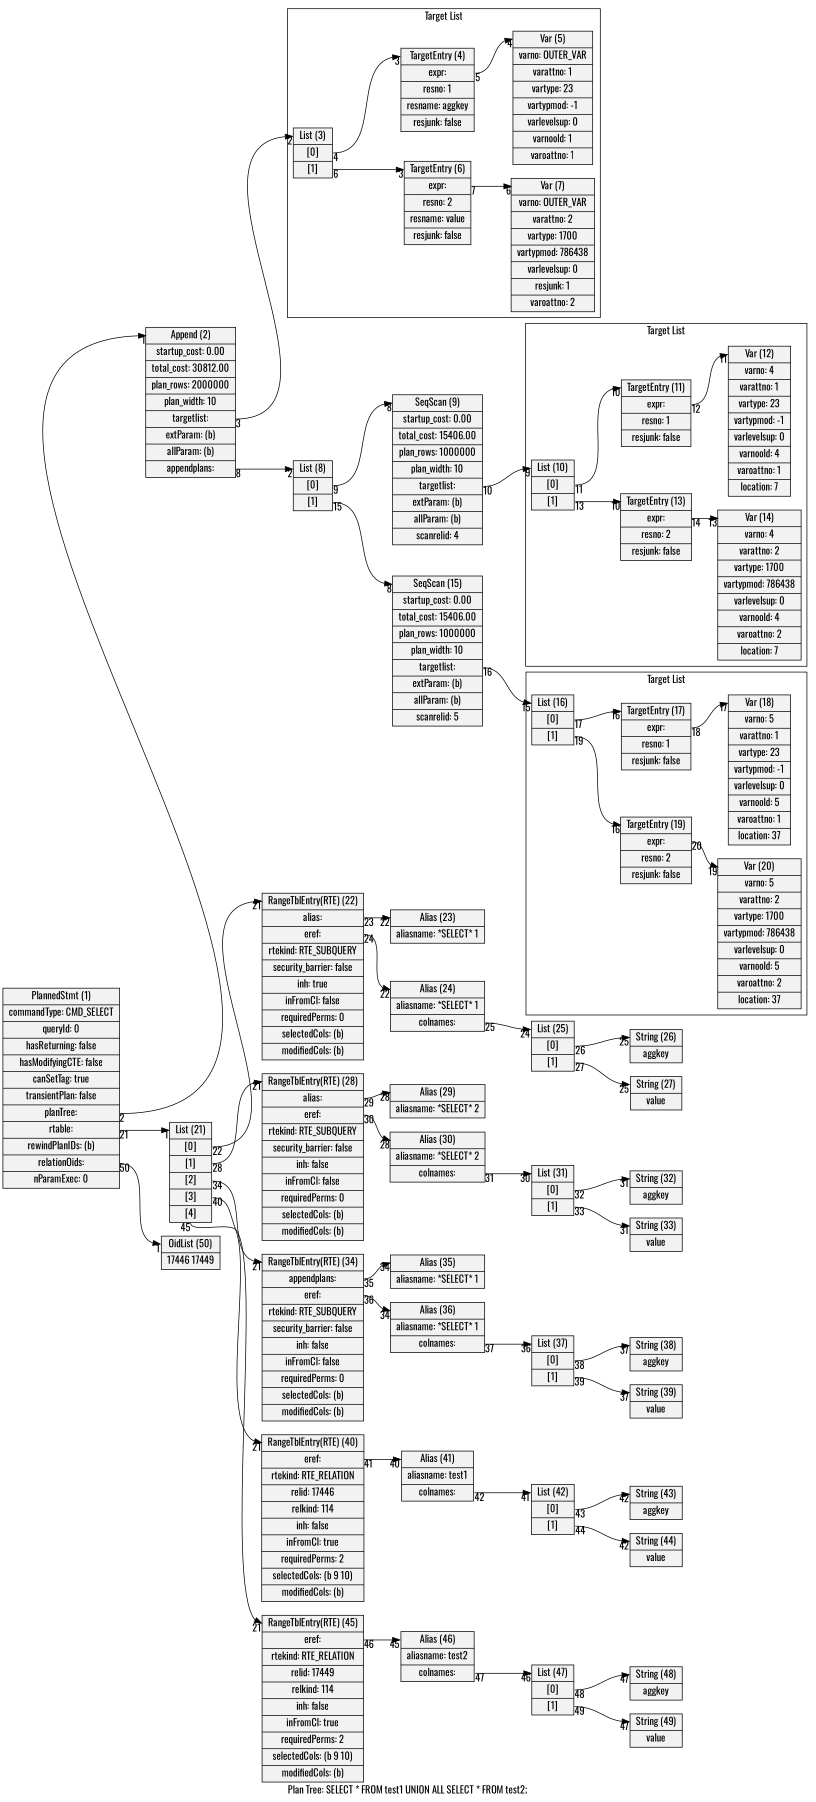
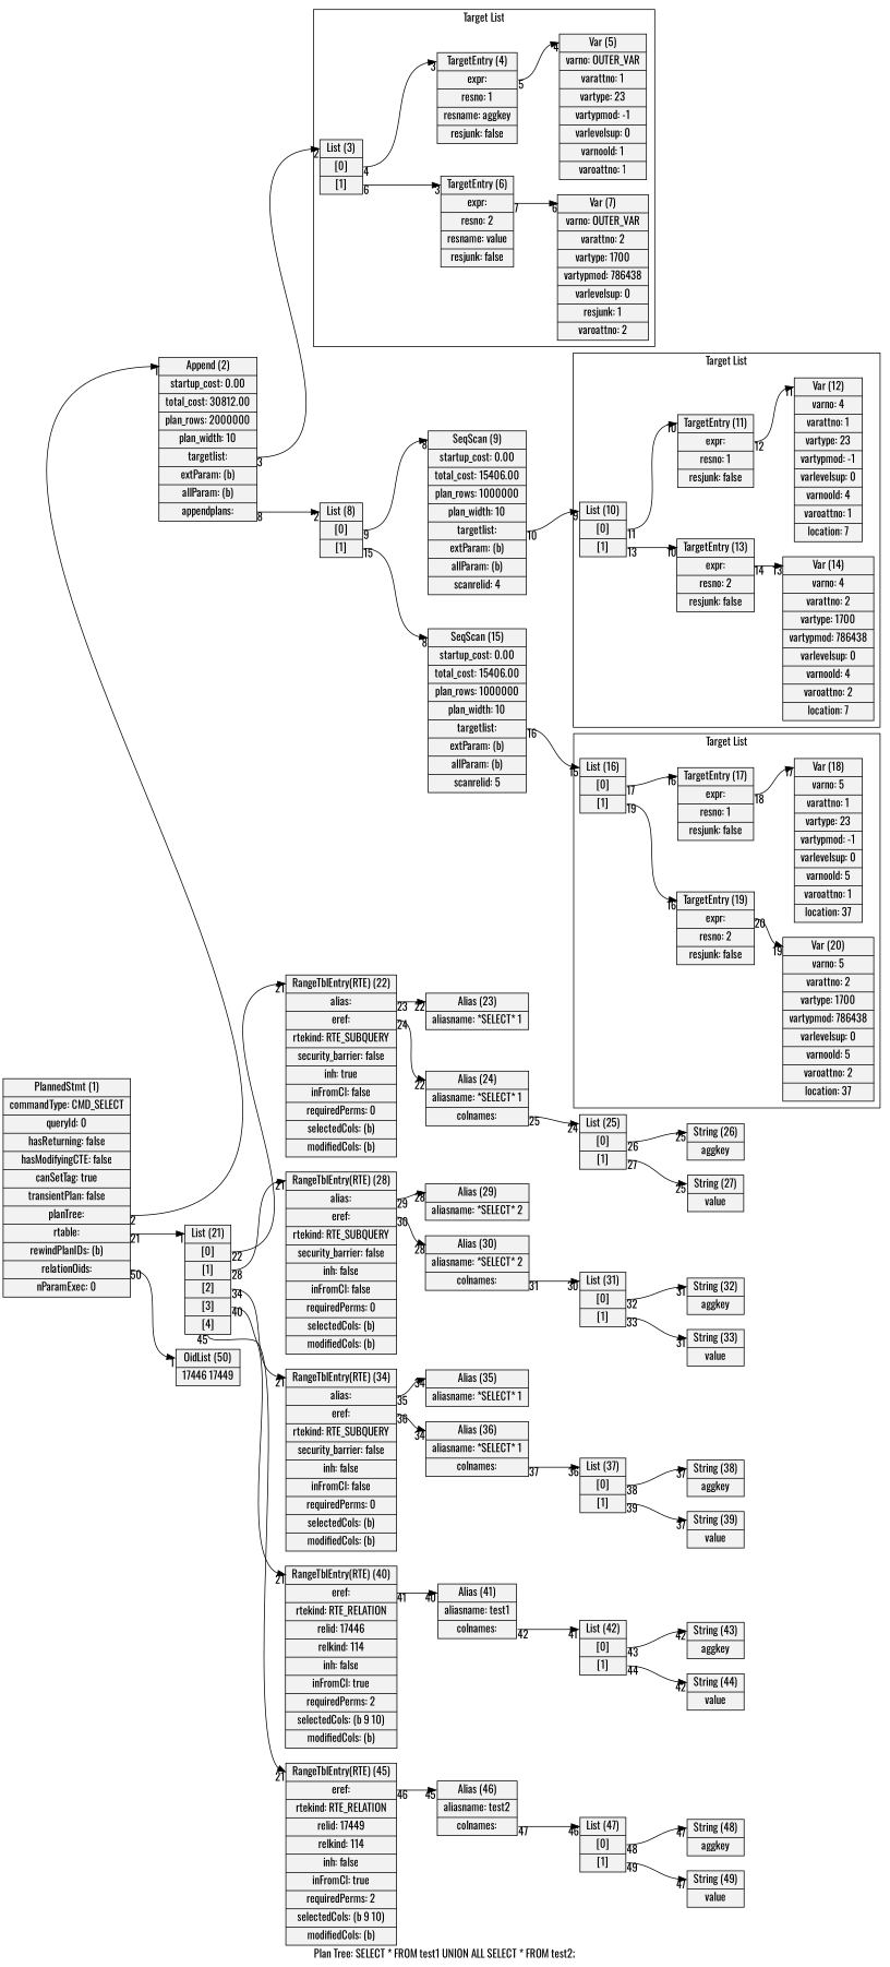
  digraph {
    fontname=Oswald
    label="Plan Tree: SELECT * FROM test1 UNION ALL SELECT * FROM test2;"
    rankdir=LR
    node [fillcolor=gray95 fontname=Oswald shape=record style=filled]
    edge [arrowtail=empty fontname=Oswald headlabel=21 headport=head tailport=1]
    n1 [label="<head> List (10)|<1> [0]|<2> [1]"]
    n2 [label="<head> TargetEntry (11)|<expr> expr: |resno: 1|resjunk: false"]
    n3 [label="<head> TargetEntry (13)|<expr> expr: |resno: 2|resjunk: false"]
    n4 [label="<head> Var (12)|varno: 4|varattno: 1|vartype: 23|vartypmod: -1|varlevelsup: 0|varnoold: 4|varoattno: 1|location: 7"]
    n5 [label="<head> Var (14)|varno: 4|varattno: 2|vartype: 1700|vartypmod: 786438|varlevelsup: 0|varnoold: 4|varoattno: 2|location: 7"]
    n6 [label="<head> List (16)|<1> [0]|<2> [1]"]
    n7 [label="<head> TargetEntry (17)|<expr> expr: |resno: 1|resjunk: false"]
    n8 [label="<head> TargetEntry (19)|<expr> expr: |resno: 2|resjunk: false"]
    n9 [label="<head> Var (18)|varno: 5|varattno: 1|vartype: 23|vartypmod: -1|varlevelsup: 0|varnoold: 5|varoattno: 1|location: 37"]
    n10 [label="<head> Var (20)|varno: 5|varattno: 2|vartype: 1700|vartypmod: 786438|varlevelsup: 0|varnoold: 5|varoattno: 2|location: 37"]
    n11 [label="<head> List (3)|<1> [0]|<2> [1]"]
    n12 [label="<head> TargetEntry (4)|<expr> expr: |resno: 1|resname: aggkey|resjunk: false"]
    n13 [label="<head> TargetEntry (6)|<expr> expr: |resno: 2|resname: value|resjunk: false"]
    n14 [label="<head> Var (5)|varno: OUTER_VAR|varattno: 1|vartype: 23|vartypmod: -1|varlevelsup: 0|varnoold: 1|varoattno: 1"]
    n15 [label="<head> Var (7)|varno: OUTER_VAR|varattno: 2|vartype: 1700|vartypmod: 786438|varlevelsup: 0|resjunk: 1|varoattno: 2"]
    n16 [label="<head> Alias (23)|aliasname: *SELECT* 1"]
    n17 [label="<head> Alias (24)|aliasname: *SELECT* 1|<colnames> colnames: "]
    n18 [label="<head> List (25)|<1> [0]|<2> [1]"]
    n19 [label="<head> String (26)|aggkey"]
    n20 [label="<head> String (27)|value"]
    n21 [label="<head> Alias (29)|aliasname: *SELECT* 2"]
    n22 [label="<head> Alias (30)|aliasname: *SELECT* 2|<colnames> colnames: "]
    n23 [label="<head> List (31)|<1> [0]|<2> [1]"]
    n24 [label="<head> String (32)|aggkey"]
    n25 [label="<head> String (33)|value"]
    n26 [label="<head> Alias (35)|aliasname: *SELECT* 1"]
    n27 [label="<head> Alias (36)|aliasname: *SELECT* 1|<colnames> colnames: "]
    n28 [label="<head> List (37)|<1> [0]|<2> [1]"]
    n29 [label="<head> String (38)|aggkey"]
    n30 [label="<head> String (39)|value"]
    n31 [label="<head> Alias (41)|aliasname: test1|<colnames> colnames: "]
    n32 [label="<head> List (42)|<1> [0]|<2> [1]"]
    n33 [label="<head> String (43)|aggkey"]
    n34 [label="<head> String (44)|value"]
    n35 [label="<head> Alias (46)|aliasname: test2|<colnames> colnames: "]
    n36 [label="<head> List (47)|<1> [0]|<2> [1]"]
    n37 [label="<head> String (48)|aggkey"]
    n38 [label="<head> String (49)|value"]
    n39 [label="<head> SeqScan (9)|startup_cost: 0.00|total_cost: 15406.00|plan_rows: 1000000|plan_width: 10|<targetlist> targetlist: |extParam: (b)|allParam: (b)|scanrelid: 4"]
    n40 [label="<head> List (8)|<1> [0]|<2> [1]"]
    n41 [label="<head> SeqScan (15)|startup_cost: 0.00|total_cost: 15406.00|plan_rows: 1000000|plan_width: 10|<targetlist> targetlist: |extParam: (b)|allParam: (b)|scanrelid: 5"]
    n42 [label="<head> Append (2)|startup_cost: 0.00|total_cost: 30812.00|plan_rows: 2000000|plan_width: 10|<targetlist> targetlist: |extParam: (b)|allParam: (b)|<appendplans> appendplans: "]
    n43 [label="<head> RangeTblEntry(RTE) (22)|<alias> alias: |<eref> eref: |rtekind: RTE_SUBQUERY|security_barrier: false|inh: true|inFromCl: false|requiredPerms: 0|selectedCols: (b)|modifiedCols: (b)"]
    n44 [label="<head> List (21)|<1> [0]|<2> [1]|<3> [2]|<4> [3]|<5> [4]"]
    n45 [label="<head> RangeTblEntry(RTE) (28)|<alias> alias: |<eref> eref: |rtekind: RTE_SUBQUERY|security_barrier: false|inh: false|inFromCl: false|requiredPerms: 0|selectedCols: (b)|modifiedCols: (b)"]
-   n46 [label="<head> RangeTblEntry(RTE) (34)|<alias> appendplans: |<eref> eref: |rtekind: RTE_SUBQUERY|security_barrier: false|inh: false|inFromCl: false|requiredPerms: 0|selectedCols: (b)|modifiedCols: (b)"]
+   n46 [label="<head> RangeTblEntry(RTE) (34)|<alias> alias: |<eref> eref: |rtekind: RTE_SUBQUERY|security_barrier: false|inh: false|inFromCl: false|requiredPerms: 0|selectedCols: (b)|modifiedCols: (b)"]
    n47 [label="<head> RangeTblEntry(RTE) (40)|<eref> eref: |rtekind: RTE_RELATION|relid: 17446|relkind: 114|inh: false|inFromCl: true|requiredPerms: 2|selectedCols: (b 9 10)|modifiedCols: (b)"]
    n48 [label="<head> RangeTblEntry(RTE) (45)|<eref> eref: |rtekind: RTE_RELATION|relid: 17449|relkind: 114|inh: false|inFromCl: true|requiredPerms: 2|selectedCols: (b 9 10)|modifiedCols: (b)"]
    n49 [label="<head> OidList (50)|17446 17449 "]
    n50 [label="<head> PlannedStmt (1)|commandType: CMD_SELECT|queryId: 0|hasReturning: false|hasModifyingCTE: false|canSetTag: true|transientPlan: false|<planTree> planTree: |<rtable> rtable: |rewindPlanIDs: (b)|<relationOids> relationOids: |nParamExec: 0"]
    subgraph cluster_1 {
      label="Target List"
      n1
      n2
      n3
      n4
      n5
    }
    subgraph cluster_2 {
      label="Target List"
      n6
      n7
      n8
      n9
      n10
    }
    subgraph cluster_3 {
      label="Target List"
      n11
      n12
      n13
      n14
      n15
    }
    n1 -> n2 [headlabel=10 taillabel=11]
    n1 -> n3 [headlabel=10 taillabel=13 tailport=2]
    n2 -> n4 [headlabel=11 taillabel=12 tailport=expr]
    n3 -> n5 [headlabel=13 taillabel=14 tailport=expr]
    n6 -> n7 [headlabel=16 taillabel=17]
    n6 -> n8 [headlabel=16 taillabel=19 tailport=2]
    n7 -> n9 [headlabel=17 taillabel=18 tailport=expr]
    n8 -> n10 [headlabel=19 taillabel=20 tailport=expr]
    n11 -> n12 [headlabel=3 taillabel=4]
    n11 -> n13 [headlabel=3 taillabel=6 tailport=2]
    n12 -> n14 [headlabel=4 taillabel=5 tailport=expr]
    n13 -> n15 [headlabel=6 taillabel=7 tailport=expr]
    n17 -> n18 [headlabel=24 taillabel=25 tailport=colnames]
    n18 -> n19 [headlabel=25 taillabel=26]
    n18 -> n20 [headlabel=25 taillabel=27 tailport=2]
    n22 -> n23 [headlabel=30 taillabel=31 tailport=colnames]
    n23 -> n24 [headlabel=31 taillabel=32]
    n23 -> n25 [headlabel=31 taillabel=33 tailport=2]
    n27 -> n28 [headlabel=36 taillabel=37 tailport=colnames]
    n28 -> n29 [headlabel=37 taillabel=38]
    n28 -> n30 [headlabel=37 taillabel=39 tailport=2]
    n31 -> n32 [headlabel=41 taillabel=42 tailport=colnames]
    n32 -> n33 [headlabel=42 taillabel=43]
    n32 -> n34 [headlabel=42 taillabel=44 tailport=2]
    n35 -> n36 [headlabel=46 taillabel=47 tailport=colnames]
    n36 -> n37 [headlabel=47 taillabel=48]
    n36 -> n38 [headlabel=47 taillabel=49 tailport=2]
    n39 -> n1 [headlabel=9 taillabel=10 tailport=targetlist]
    n40 -> n39 [headlabel=8 taillabel=9]
    n40 -> n41 [headlabel=8 taillabel=15 tailport=2]
    n41 -> n6 [headlabel=15 taillabel=16 tailport=targetlist]
    n42 -> n11 [headlabel=2 taillabel=3 tailport=targetlist]
    n42 -> n40 [headlabel=2 taillabel=8 tailport=appendplans]
    n43 -> n16 [headlabel=22 taillabel=23 tailport=alias]
    n43 -> n17 [headlabel=22 taillabel=24 tailport=eref]
    n44 -> n43 [taillabel=22]
    n44 -> n45 [taillabel=28 tailport=2]
    n44 -> n46 [taillabel=34 tailport=3]
    n44 -> n47 [taillabel=40 tailport=4]
    n44 -> n48 [taillabel=45 tailport=5]
    n45 -> n21 [headlabel=28 taillabel=29 tailport=alias]
    n45 -> n22 [headlabel=28 taillabel=30 tailport=eref]
    n46 -> n26 [headlabel=34 taillabel=35 tailport=alias]
    n46 -> n27 [headlabel=34 taillabel=36 tailport=eref]
    n47 -> n31 [headlabel=40 taillabel=41 tailport=eref]
    n48 -> n35 [headlabel=45 taillabel=46 tailport=eref]
    n50 -> n42 [headlabel=1 taillabel=2 tailport=planTree]
    n50 -> n44 [headlabel=1 taillabel=21 tailport=rtable]
    n50 -> n49 [headlabel=1 taillabel=50 tailport=relationOids]
  }
